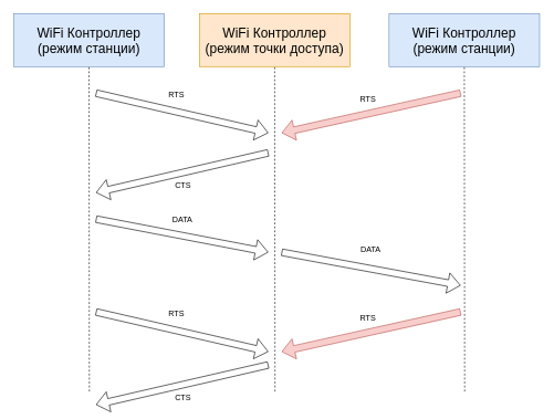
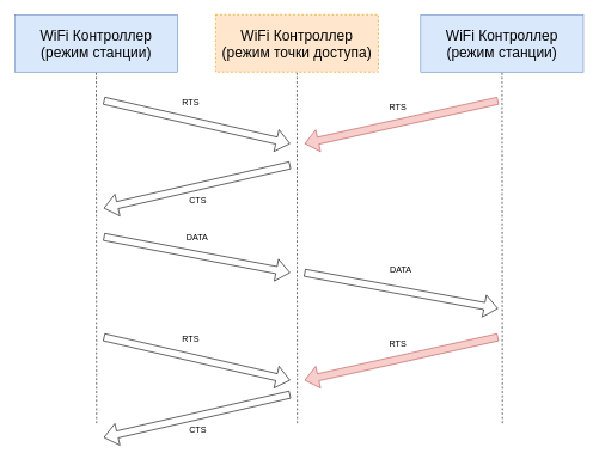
  <mxCell id="0" />
  <mxCell id="1" parent="0" />
  <mxCell id="2" value="WiFi Контроллер&lt;br&gt;(режим станции)" style="rounded=0;whiteSpace=wrap;html=1;fillColor=#dae8fc;strokeColor=#6c8ebf;fontSize=20;" parent="1" vertex="1"><mxGeometry x="20" y="20" width="227" height="80" as="geometry" /></mxCell>
- <mxCell id="3" value="WiFi Контроллер&lt;br&gt;(режим точки доступа)" style="rounded=0;whiteSpace=wrap;html=1;fillColor=#ffe6cc;strokeColor=#d79b00;fontSize=20;" parent="1" vertex="1"><mxGeometry x="300" y="20" width="227" height="80" as="geometry" /></mxCell>
+ <mxCell id="3" value="WiFi Контроллер&lt;br&gt;(режим точки доступа)" style="rounded=0;whiteSpace=wrap;html=1;fillColor=#ffe6cc;strokeColor=#d79b00;fontSize=20;dashed=1;" parent="1" vertex="1"><mxGeometry x="300" y="20" width="227" height="80" as="geometry" /></mxCell>
  <mxCell id="4" value="WiFi Контроллер&lt;br&gt;(режим станции)" style="rounded=0;whiteSpace=wrap;html=1;fillColor=#dae8fc;strokeColor=#6c8ebf;fontSize=20;" vertex="1" parent="1"><mxGeometry x="586" y="20" width="227" height="80" as="geometry" /></mxCell>
  <mxCell id="5" value="" style="endArrow=none;dashed=1;html=1;entryX=0.5;entryY=1;entryDx=0;entryDy=0;" edge="1" parent="1" target="3"><mxGeometry width="50" height="50" relative="1" as="geometry"><mxPoint x="414" y="590" as="sourcePoint" /><mxPoint x="350" y="100" as="targetPoint" /></mxGeometry></mxCell>
  <mxCell id="6" value="" style="endArrow=none;dashed=1;html=1;" edge="1" parent="1" target="2"><mxGeometry width="50" height="50" relative="1" as="geometry"><mxPoint x="134" y="590" as="sourcePoint" /><mxPoint x="133" y="80" as="targetPoint" /></mxGeometry></mxCell>
  <mxCell id="7" value="" style="endArrow=none;dashed=1;html=1;entryX=0.5;entryY=1;entryDx=0;entryDy=0;" edge="1" parent="1" target="4"><mxGeometry width="50" height="50" relative="1" as="geometry"><mxPoint x="700" y="590" as="sourcePoint" /><mxPoint x="702" y="80" as="targetPoint" /></mxGeometry></mxCell>
  <mxCell id="8" value="" style="shape=flexArrow;endArrow=classic;html=1;" edge="1" parent="1"><mxGeometry width="50" height="50" relative="1" as="geometry"><mxPoint x="144" y="140" as="sourcePoint" /><mxPoint x="404" y="200" as="targetPoint" /></mxGeometry></mxCell>
  <mxCell id="9" value="RTS" style="text;html=1;align=center;verticalAlign=middle;resizable=0;points=[];labelBackgroundColor=#ffffff;" vertex="1" connectable="0" parent="8"><mxGeometry x="-0.255" y="2" relative="1" as="geometry"><mxPoint x="23.09" y="-18.08" as="offset" /></mxGeometry></mxCell>
  <mxCell id="10" value="" style="shape=flexArrow;endArrow=classic;html=1;" edge="1" parent="1"><mxGeometry width="50" height="50" relative="1" as="geometry"><mxPoint x="404" y="230" as="sourcePoint" /><mxPoint x="144" y="290" as="targetPoint" /></mxGeometry></mxCell>
  <mxCell id="11" value="CTS" style="text;html=1;align=center;verticalAlign=middle;resizable=0;points=[];labelBackgroundColor=#ffffff;" vertex="1" connectable="0" parent="10"><mxGeometry x="-0.255" y="2" relative="1" as="geometry"><mxPoint x="-33.98" y="25.79" as="offset" /></mxGeometry></mxCell>
  <mxCell id="12" value="" style="shape=flexArrow;endArrow=classic;html=1;" edge="1" parent="1"><mxGeometry width="50" height="50" relative="1" as="geometry"><mxPoint x="144" y="330" as="sourcePoint" /><mxPoint x="404" y="380" as="targetPoint" /></mxGeometry></mxCell>
  <mxCell id="13" value="DATA" style="text;html=1;align=center;verticalAlign=middle;resizable=0;points=[];labelBackgroundColor=#ffffff;" vertex="1" connectable="0" parent="12"><mxGeometry x="-0.255" y="2" relative="1" as="geometry"><mxPoint x="32.4" y="-16.73" as="offset" /></mxGeometry></mxCell>
  <mxCell id="14" value="" style="shape=flexArrow;endArrow=classic;html=1;fillColor=#f8cecc;strokeColor=#b85450;" edge="1" parent="1"><mxGeometry width="50" height="50" relative="1" as="geometry"><mxPoint x="694" y="140" as="sourcePoint" /><mxPoint x="424" y="200" as="targetPoint" /></mxGeometry></mxCell>
  <mxCell id="15" value="RTS" style="text;html=1;align=center;verticalAlign=middle;resizable=0;points=[];labelBackgroundColor=#ffffff;" vertex="1" connectable="0" parent="14"><mxGeometry x="-0.255" y="2" relative="1" as="geometry"><mxPoint x="-39.89" y="-14.3" as="offset" /></mxGeometry></mxCell>
  <mxCell id="16" value="" style="shape=flexArrow;endArrow=classic;html=1;" edge="1" parent="1"><mxGeometry width="50" height="50" relative="1" as="geometry"><mxPoint x="424" y="380" as="sourcePoint" /><mxPoint x="694" y="430" as="targetPoint" /></mxGeometry></mxCell>
  <mxCell id="17" value="DATA" style="text;html=1;align=center;verticalAlign=middle;resizable=0;points=[];labelBackgroundColor=#ffffff;" vertex="1" connectable="0" parent="16"><mxGeometry x="-0.255" y="2" relative="1" as="geometry"><mxPoint x="33.09" y="-20.31" as="offset" /></mxGeometry></mxCell>
  <mxCell id="18" value="" style="shape=flexArrow;endArrow=classic;html=1;fillColor=#f8cecc;strokeColor=#b85450;" edge="1" parent="1"><mxGeometry width="50" height="50" relative="1" as="geometry"><mxPoint x="694" y="470" as="sourcePoint" /><mxPoint x="424" y="530" as="targetPoint" /></mxGeometry></mxCell>
  <mxCell id="19" value="RTS" style="text;html=1;align=center;verticalAlign=middle;resizable=0;points=[];labelBackgroundColor=#ffffff;" vertex="1" connectable="0" parent="18"><mxGeometry x="-0.255" y="2" relative="1" as="geometry"><mxPoint x="-39.89" y="-14.3" as="offset" /></mxGeometry></mxCell>
  <mxCell id="20" value="" style="shape=flexArrow;endArrow=classic;html=1;" edge="1" parent="1"><mxGeometry width="50" height="50" relative="1" as="geometry"><mxPoint x="144" y="470" as="sourcePoint" /><mxPoint x="404" y="530" as="targetPoint" /></mxGeometry></mxCell>
  <mxCell id="21" value="RTS" style="text;html=1;align=center;verticalAlign=middle;resizable=0;points=[];labelBackgroundColor=#ffffff;" vertex="1" connectable="0" parent="20"><mxGeometry x="-0.255" y="2" relative="1" as="geometry"><mxPoint x="23.09" y="-18.08" as="offset" /></mxGeometry></mxCell>
  <mxCell id="22" value="" style="shape=flexArrow;endArrow=classic;html=1;" edge="1" parent="1"><mxGeometry width="50" height="50" relative="1" as="geometry"><mxPoint x="404" y="550" as="sourcePoint" /><mxPoint x="144" y="610" as="targetPoint" /></mxGeometry></mxCell>
  <mxCell id="23" value="CTS" style="text;html=1;align=center;verticalAlign=middle;resizable=0;points=[];labelBackgroundColor=#ffffff;" vertex="1" connectable="0" parent="22"><mxGeometry x="-0.255" y="2" relative="1" as="geometry"><mxPoint x="-33.98" y="25.79" as="offset" /></mxGeometry></mxCell>
